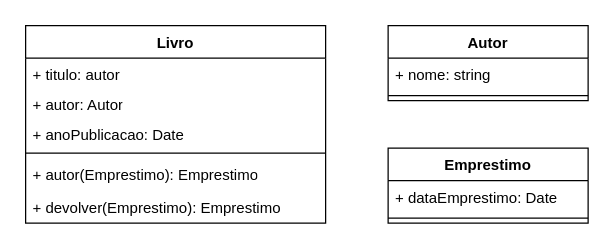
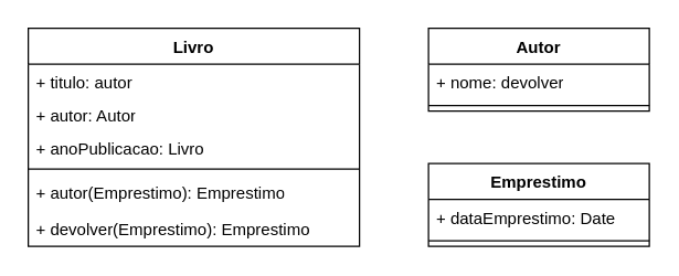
  <mxCell id="0" />
  <mxCell id="1" parent="0" />
  <mxCell id="2" value="Livro" style="swimlane;fontStyle=1;align=center;verticalAlign=top;childLayout=stackLayout;horizontal=1;startSize=26;horizontalStack=0;resizeParent=1;resizeParentMax=0;resizeLast=0;collapsible=1;marginBottom=0;whiteSpace=wrap;html=1;" vertex="1" parent="1"><mxGeometry x="20" y="20" width="240" height="158" as="geometry" /></mxCell>
  <mxCell id="3" value="+ titulo: autor&lt;div&gt;&lt;br&gt;&lt;/div&gt;" style="text;strokeColor=none;fillColor=none;align=left;verticalAlign=top;spacingLeft=4;spacingRight=4;overflow=hidden;rotatable=0;points=[[0,0.5],[1,0.5]];portConstraint=eastwest;whiteSpace=wrap;html=1;" vertex="1" parent="2"><mxGeometry y="26" width="240" height="24" as="geometry" /></mxCell>
  <mxCell id="4" value="+ autor: Autor&lt;div&gt;&lt;br&gt;&lt;/div&gt;" style="text;strokeColor=none;fillColor=none;align=left;verticalAlign=top;spacingLeft=4;spacingRight=4;overflow=hidden;rotatable=0;points=[[0,0.5],[1,0.5]];portConstraint=eastwest;whiteSpace=wrap;html=1;" vertex="1" parent="2"><mxGeometry y="50" width="240" height="24" as="geometry" /></mxCell>
- <mxCell id="5" value="+ anoPublicacao: Date&lt;div&gt;&lt;br&gt;&lt;/div&gt;" style="text;strokeColor=none;fillColor=none;align=left;verticalAlign=top;spacingLeft=4;spacingRight=4;overflow=hidden;rotatable=0;points=[[0,0.5],[1,0.5]];portConstraint=eastwest;whiteSpace=wrap;html=1;" vertex="1" parent="2"><mxGeometry y="74" width="240" height="24" as="geometry" /></mxCell>
+ <mxCell id="5" value="+ anoPublicacao: Livro&lt;div&gt;&lt;br&gt;&lt;/div&gt;" style="text;strokeColor=none;fillColor=none;align=left;verticalAlign=top;spacingLeft=4;spacingRight=4;overflow=hidden;rotatable=0;points=[[0,0.5],[1,0.5]];portConstraint=eastwest;whiteSpace=wrap;html=1;" vertex="1" parent="2"><mxGeometry y="74" width="240" height="24" as="geometry" /></mxCell>
  <mxCell id="6" value="" style="line;strokeWidth=1;fillColor=none;align=left;verticalAlign=middle;spacingTop=-1;spacingLeft=3;spacingRight=3;rotatable=0;labelPosition=right;points=[];portConstraint=eastwest;strokeColor=inherit;" vertex="1" parent="2"><mxGeometry y="98" width="240" height="8" as="geometry" /></mxCell>
  <mxCell id="7" value="+ autor(Emprestimo): Emprestimo" style="text;strokeColor=none;fillColor=none;align=left;verticalAlign=top;spacingLeft=4;spacingRight=4;overflow=hidden;rotatable=0;points=[[0,0.5],[1,0.5]];portConstraint=eastwest;whiteSpace=wrap;html=1;" vertex="1" parent="2"><mxGeometry y="106" width="240" height="26" as="geometry" /></mxCell>
  <mxCell id="8" value="+ devolver(Emprestimo): Emprestimo" style="text;strokeColor=none;fillColor=none;align=left;verticalAlign=top;spacingLeft=4;spacingRight=4;overflow=hidden;rotatable=0;points=[[0,0.5],[1,0.5]];portConstraint=eastwest;whiteSpace=wrap;html=1;" vertex="1" parent="2"><mxGeometry y="132" width="240" height="26" as="geometry" /></mxCell>
  <mxCell id="9" value="Autor" style="swimlane;fontStyle=1;align=center;verticalAlign=top;childLayout=stackLayout;horizontal=1;startSize=26;horizontalStack=0;resizeParent=1;resizeParentMax=0;resizeLast=0;collapsible=1;marginBottom=0;whiteSpace=wrap;html=1;" vertex="1" parent="1"><mxGeometry x="310" y="20" width="160" height="60" as="geometry" /></mxCell>
- <mxCell id="10" value="+ nome: string" style="text;strokeColor=none;fillColor=none;align=left;verticalAlign=top;spacingLeft=4;spacingRight=4;overflow=hidden;rotatable=0;points=[[0,0.5],[1,0.5]];portConstraint=eastwest;whiteSpace=wrap;html=1;" vertex="1" parent="9"><mxGeometry y="26" width="160" height="26" as="geometry" /></mxCell>
+ <mxCell id="10" value="+ nome: devolver" style="text;strokeColor=none;fillColor=none;align=left;verticalAlign=top;spacingLeft=4;spacingRight=4;overflow=hidden;rotatable=0;points=[[0,0.5],[1,0.5]];portConstraint=eastwest;whiteSpace=wrap;html=1;" vertex="1" parent="9"><mxGeometry y="26" width="160" height="26" as="geometry" /></mxCell>
  <mxCell id="11" value="" style="line;strokeWidth=1;fillColor=none;align=left;verticalAlign=middle;spacingTop=-1;spacingLeft=3;spacingRight=3;rotatable=0;labelPosition=right;points=[];portConstraint=eastwest;strokeColor=inherit;" vertex="1" parent="9"><mxGeometry y="52" width="160" height="8" as="geometry" /></mxCell>
  <mxCell id="12" value="Emprestimo" style="swimlane;fontStyle=1;align=center;verticalAlign=top;childLayout=stackLayout;horizontal=1;startSize=26;horizontalStack=0;resizeParent=1;resizeParentMax=0;resizeLast=0;collapsible=1;marginBottom=0;whiteSpace=wrap;html=1;" vertex="1" parent="1"><mxGeometry x="310" y="118" width="160" height="60" as="geometry" /></mxCell>
  <mxCell id="13" value="+ dataEmprestimo: Date" style="text;strokeColor=none;fillColor=none;align=left;verticalAlign=top;spacingLeft=4;spacingRight=4;overflow=hidden;rotatable=0;points=[[0,0.5],[1,0.5]];portConstraint=eastwest;whiteSpace=wrap;html=1;" vertex="1" parent="12"><mxGeometry y="26" width="160" height="26" as="geometry" /></mxCell>
  <mxCell id="14" value="" style="line;strokeWidth=1;fillColor=none;align=left;verticalAlign=middle;spacingTop=-1;spacingLeft=3;spacingRight=3;rotatable=0;labelPosition=right;points=[];portConstraint=eastwest;strokeColor=inherit;" vertex="1" parent="12"><mxGeometry y="52" width="160" height="8" as="geometry" /></mxCell>
